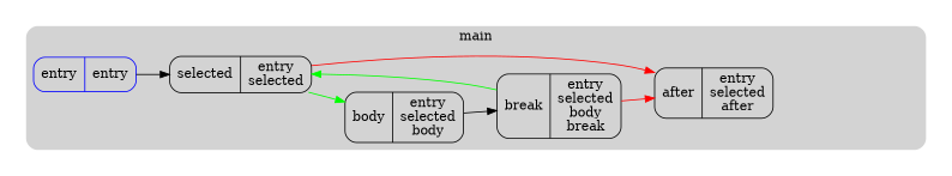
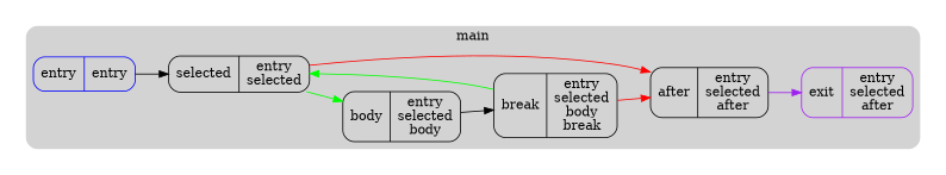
  digraph {
    compound=true
    rankdir=LR
    node [color=black shape=Mrecord]
    n1 [color=blue label="{entry|entry}"]
    n2 [label="{selected|entry\nselected}"]
    n3 [label="{body|entry\nselected\nbody}"]
    n4 [label="{after|entry\nselected\nafter}"]
    n5 [label="{break|entry\nselected\nbody\nbreak}"]
+   n6 [color=purple label="{exit|entry\nselected\nafter}"]
    subgraph cluster_1 {
      peripheries=0
      subgraph cluster_2 {
        peripheries=0
        subgraph cluster_3 {
          bgcolor=lightgray
          color=darkgray
          label=main
          peripheries=0
          style=rounded
          n1
          n2
          n3
          n4
          n5
+         n6
        }
      }
    }
    n1 -> n2
    n2 -> n3 [color=green]
    n2 -> n4 [color=red]
    n3 -> n5
+   n4 -> n6 [color=purple]
    n5 -> n2 [color=green]
    n5 -> n4 [color=red]
  }
